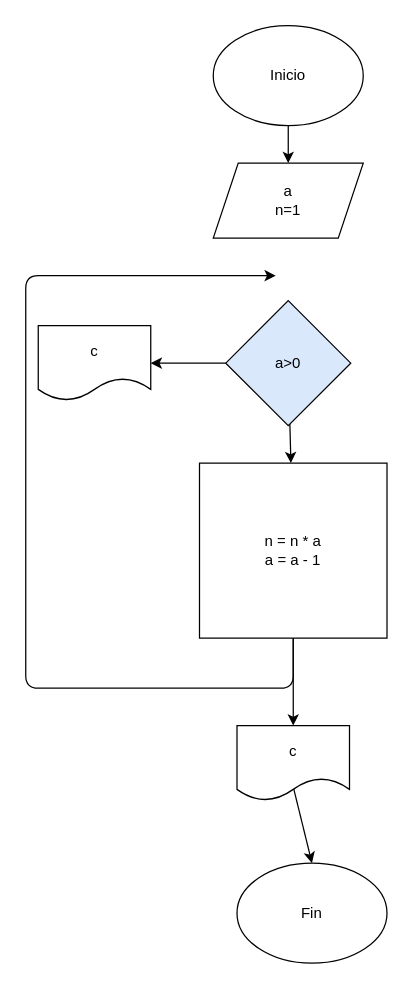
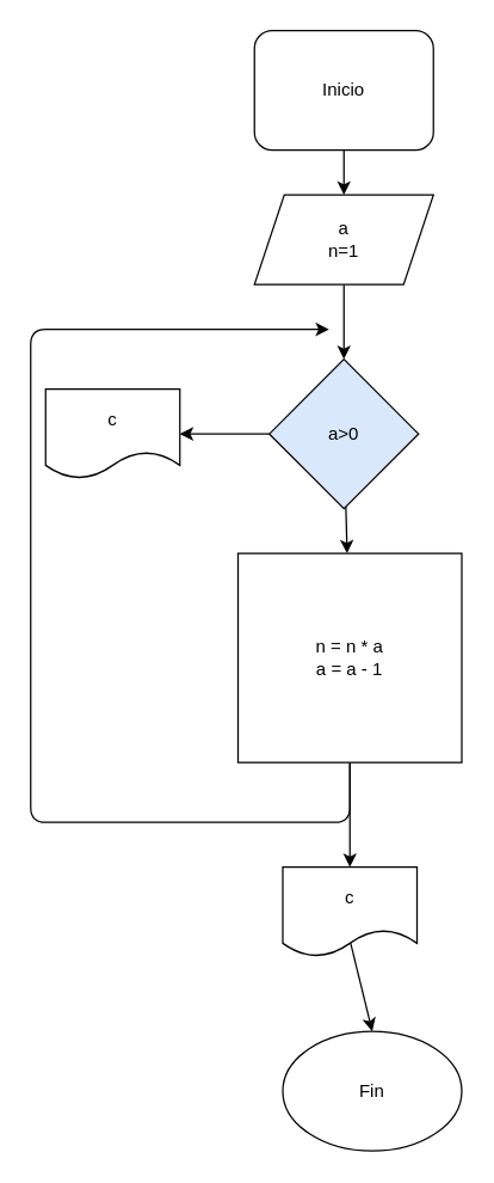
  <mxCell id="0" />
  <mxCell id="1" parent="0" />
  <mxCell id="2" value="" style="edgeStyle=none;html=1;" edge="1" parent="1" source="3" target="5"><mxGeometry relative="1" as="geometry" /></mxCell>
- <mxCell id="3" value="Inicio" style="ellipse;whiteSpace=wrap;html=1;" vertex="1" parent="1"><mxGeometry x="170" y="20" width="120" height="80" as="geometry" /></mxCell>
+ <mxCell id="3" value="Inicio" style="whiteSpace=wrap;html=1;rounded=1;" vertex="1" parent="1"><mxGeometry x="170" y="20" width="120" height="80" as="geometry" /></mxCell>
+ <mxCell id="4" value="" style="edgeStyle=none;html=1;" edge="1" parent="1" source="5" target="9"><mxGeometry relative="1" as="geometry" /></mxCell>
  <mxCell id="5" value="a&lt;br&gt;n=1" style="shape=parallelogram;perimeter=parallelogramPerimeter;whiteSpace=wrap;html=1;fixedSize=1;" vertex="1" parent="1"><mxGeometry x="170" y="130" width="120" height="60" as="geometry" /></mxCell>
  <mxCell id="6" value="" style="edgeStyle=none;html=1;" edge="1" parent="1" source="9" target="11"><mxGeometry relative="1" as="geometry" /></mxCell>
  <mxCell id="7" value="" style="edgeStyle=none;html=1;exitX=0.5;exitY=1;exitDx=0;exitDy=0;" edge="1" parent="1" source="11" target="13"><mxGeometry relative="1" as="geometry" /></mxCell>
  <mxCell id="8" style="edgeStyle=none;html=1;entryX=1;entryY=0.5;entryDx=0;entryDy=0;" edge="1" parent="1" source="9" target="14"><mxGeometry relative="1" as="geometry" /></mxCell>
  <mxCell id="9" value="a&amp;gt;0" style="rhombus;whiteSpace=wrap;html=1;fillColor=#dae8fc;" vertex="1" parent="1"><mxGeometry x="180" y="240" width="100" height="100" as="geometry" /></mxCell>
  <mxCell id="10" style="edgeStyle=none;html=1;exitX=0.5;exitY=1;exitDx=0;exitDy=0;" edge="1" parent="1" source="11"><mxGeometry relative="1" as="geometry"><mxPoint x="220" y="220" as="targetPoint" /><Array as="points"><mxPoint x="234" y="550" /><mxPoint x="20" y="550" /><mxPoint x="20" y="220" /></Array></mxGeometry></mxCell>
  <mxCell id="11" value="n = n * a&lt;br&gt;a = a - 1" style="whiteSpace=wrap;html=1;" vertex="1" parent="1"><mxGeometry x="159" y="370" width="150" height="140" as="geometry" /></mxCell>
  <mxCell id="12" style="edgeStyle=none;html=1;entryX=0.5;entryY=0;entryDx=0;entryDy=0;exitX=0.5;exitY=0.817;exitDx=0;exitDy=0;exitPerimeter=0;" edge="1" parent="1" source="13" target="15"><mxGeometry relative="1" as="geometry" /></mxCell>
  <mxCell id="13" value="c" style="shape=document;whiteSpace=wrap;html=1;boundedLbl=1;" vertex="1" parent="1"><mxGeometry x="189" y="580" width="90" height="60" as="geometry" /></mxCell>
  <mxCell id="14" value="c" style="shape=document;whiteSpace=wrap;html=1;boundedLbl=1;" vertex="1" parent="1"><mxGeometry x="30" y="260" width="90" height="60" as="geometry" /></mxCell>
  <mxCell id="15" value="Fin" style="ellipse;whiteSpace=wrap;html=1;" vertex="1" parent="1"><mxGeometry x="189" y="690" width="120" height="80" as="geometry" /></mxCell>
